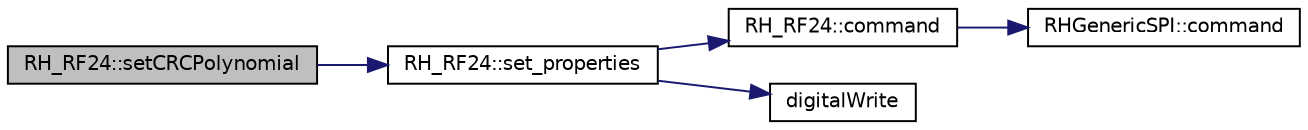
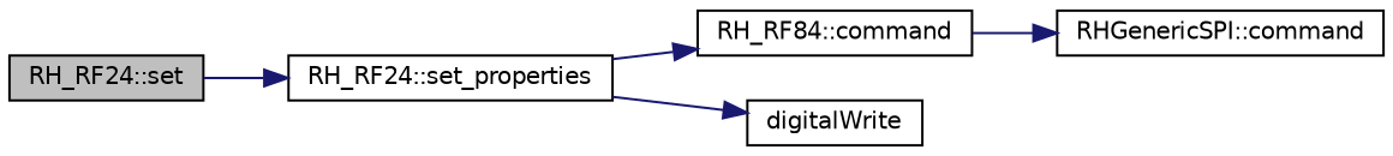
  digraph {
    rankdir=LR
    node [color=black fillcolor=white fontname=Helvetica fontsize=10 shape=record style=filled]
    edge [color=midnightblue fontname=Helvetica fontsize=10 labelfontname=Helvetica labelfontsize=10 style=solid]
-   n1 [fillcolor=grey75 fontcolor=black height=0.2 label="RH_RF24::setCRCPolynomial" width=0.4]
+   n1 [fillcolor=grey75 fontcolor=black height=0.2 label="RH_RF24::set" width=0.4]
    n2 [height=0.2 label="RH_RF24::set_properties" width=0.4]
-   n3 [height=0.2 label="RH_RF24::command" width=0.4]
+   n3 [height=0.2 label="RH_RF84::command" width=0.4]
    n4 [height=0.2 label=digitalWrite width=0.4]
    n5 [height=0.2 label="RHGenericSPI::command" width=0.4]
    n1 -> n2
    n2 -> n3
    n2 -> n4
    n3 -> n5
  }
